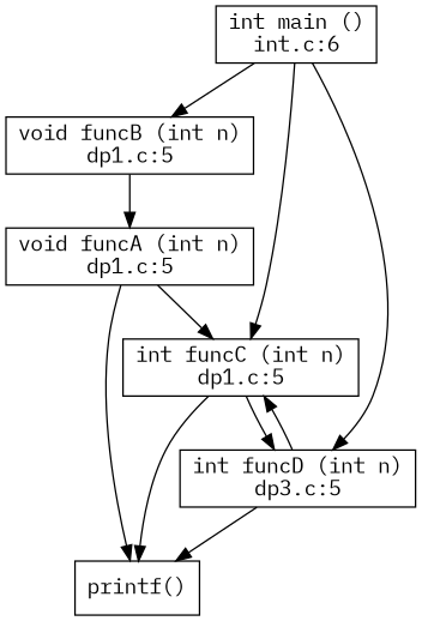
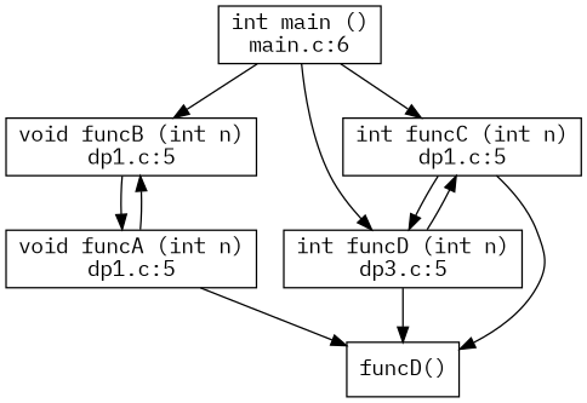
  digraph {
    fontname="IBM Plex Mono"
    node [fontname="IBM Plex Mono" shape=box]
    edge [fontname="IBM Plex Mono"]
-   n1 [label="int main ()\nint.c:6"]
+   n1 [label="int main ()\nmain.c:6"]
    n2 [label="void funcB (int n)\ndp1.c:5"]
    n3 [label="int funcC (int n)\ndp1.c:5"]
    n4 [label="int funcD (int n)\ndp3.c:5"]
-   n5 [label="printf()"]
+   n5 [label="funcD()"]
    n6 [label="void funcA (int n)\ndp1.c:5"]
    n1 -> n2
    n1 -> n3
    n1 -> n4
    n2 -> n6
    n3 -> n4
    n3 -> n5
    n4 -> n3
    n4 -> n5
-   n6 -> n3
+   n6 -> n2
    n6 -> n5
  }
